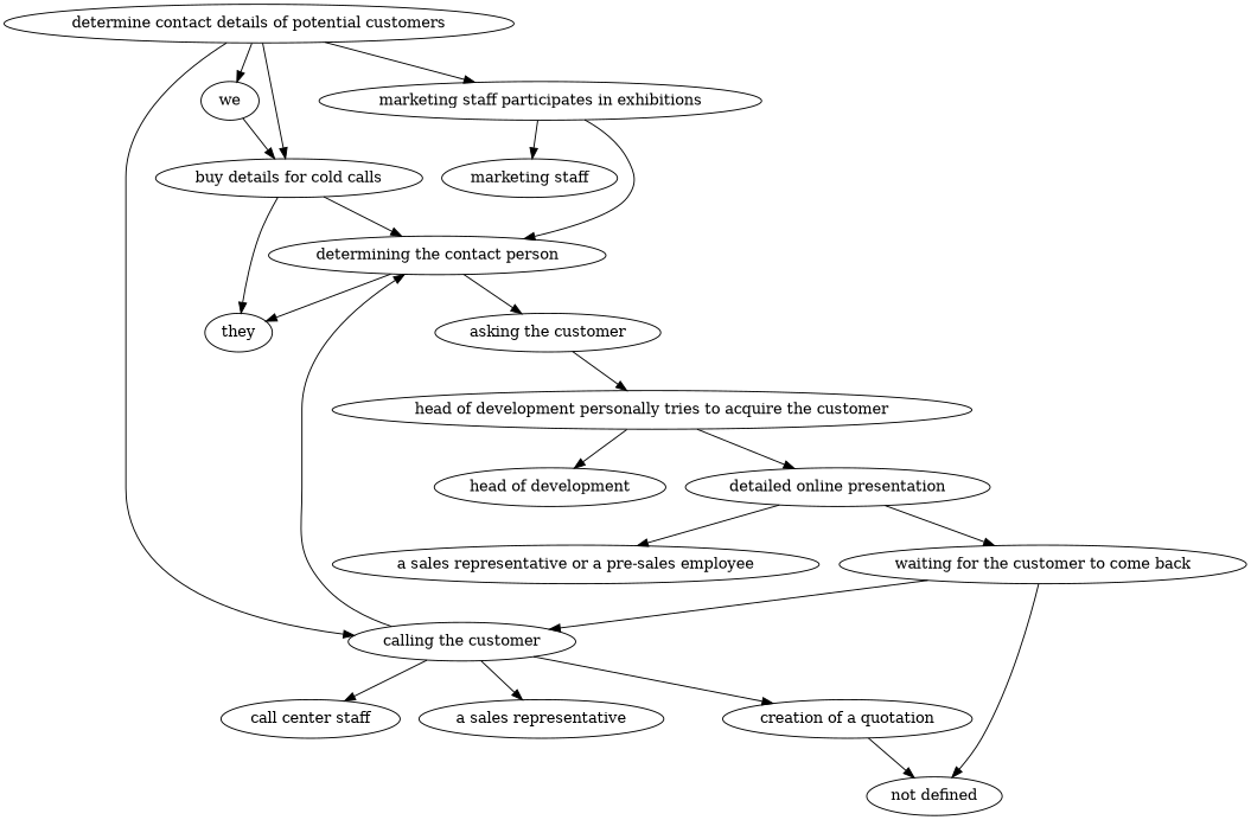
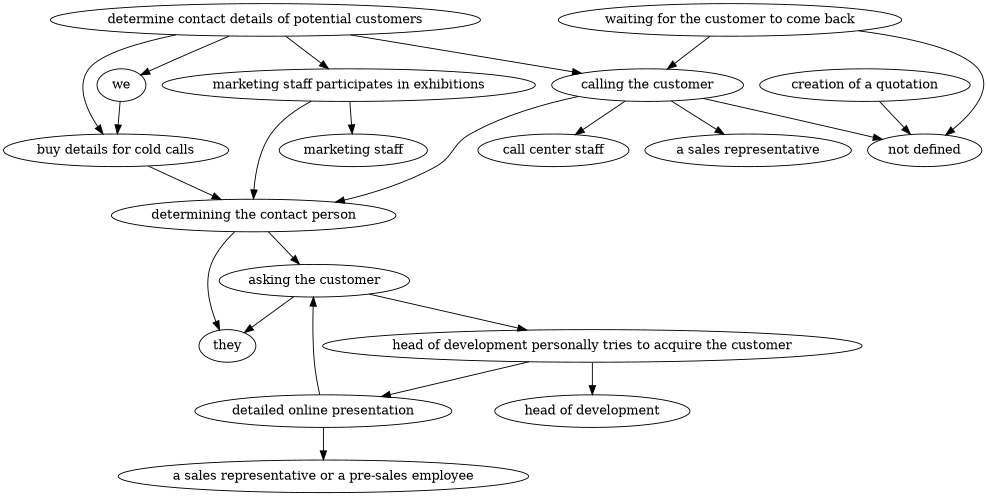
  strict digraph {
    edge [attrs="{'type': 'flow', 'label': 'flow'}"]
    "determine contact details of potential customers" [attrs="{'type': 'Activity', 'label': 'determine contact details of potential customers'}"]
    "buy details for cold calls" [attrs="{'type': 'Activity', 'label': 'buy details for cold calls'}"]
    "marketing staff participates in exhibitions" [attrs="{'type': 'Activity', 'label': 'marketing staff participates in exhibitions'}"]
    "calling the customer" [attrs="{'type': 'Activity', 'label': 'calling the customer'}"]
    we [attrs="{'type': 'Actor', 'label': 'we'}"]
    "determining the contact person" [attrs="{'type': 'Activity', 'label': 'determining the contact person'}"]
    "marketing staff" [attrs="{'type': 'Actor', 'label': 'marketing staff'}"]
    "creation of a quotation" [attrs="{'type': 'Activity', 'label': 'creation of a quotation'}"]
    "call center staff" [attrs="{'type': 'Actor', 'label': 'call center staff'}"]
    "a sales representative" [attrs="{'type': 'Actor', 'label': 'a sales representative'}"]
    "asking the customer" [attrs="{'type': 'Activity', 'label': 'asking the customer'}"]
    they [attrs="{'type': 'Actor', 'label': 'they'}"]
    "not defined" [attrs="{'type': 'Actor', 'label': 'not defined'}"]
    "head of development personally tries to acquire the customer" [attrs="{'type': 'Activity', 'label': 'head of development personally tries to acquire the customer'}"]
    "detailed online presentation" [attrs="{'type': 'Activity', 'label': 'detailed online presentation'}"]
    "head of development" [attrs="{'type': 'Actor', 'label': 'head of development'}"]
    "waiting for the customer to come back" [attrs="{'type': 'Activity', 'label': 'waiting for the customer to come back'}"]
    "a sales representative or a pre-sales employee" [attrs="{'type': 'Actor', 'label': 'a sales representative or a pre-sales employee'}"]
    "determine contact details of potential customers" -> "buy details for cold calls"
    "determine contact details of potential customers" -> "marketing staff participates in exhibitions"
    "determine contact details of potential customers" -> "calling the customer"
    "determine contact details of potential customers" -> we [attrs="{'type': 'actor performer', 'label': 'actor performer'}"]
    "buy details for cold calls" -> "determining the contact person"
    "marketing staff participates in exhibitions" -> "determining the contact person"
    "marketing staff participates in exhibitions" -> "marketing staff" [attrs="{'type': 'actor performer', 'label': 'actor performer'}"]
    "calling the customer" -> "determining the contact person"
-   "calling the customer" -> "creation of a quotation"
+   "calling the customer" -> "not defined"
    "calling the customer" -> "call center staff" [attrs="{'type': 'actor performer', 'label': 'actor performer'}"]
    "calling the customer" -> "a sales representative" [attrs="{'type': 'actor performer', 'label': 'actor performer'}"]
    we -> "buy details for cold calls" [attrs="{'type': 'actor performer', 'label': 'actor performer'}"]
    "determining the contact person" -> "asking the customer"
    "determining the contact person" -> they [attrs="{'type': 'actor performer', 'label': 'actor performer'}"]
    "creation of a quotation" -> "not defined" [attrs="{'type': 'actor performer', 'label': 'actor performer'}"]
-   "buy details for cold calls" -> they [attrs="{'type': 'actor performer', 'label': 'actor performer'}"]
+   "asking the customer" -> they [attrs="{'type': 'actor performer', 'label': 'actor performer'}"]
    "asking the customer" -> "head of development personally tries to acquire the customer"
    "head of development personally tries to acquire the customer" -> "detailed online presentation"
    "head of development personally tries to acquire the customer" -> "head of development" [attrs="{'type': 'actor performer', 'label': 'actor performer'}"]
-   "detailed online presentation" -> "waiting for the customer to come back"
+   "detailed online presentation" -> "asking the customer"
    "detailed online presentation" -> "a sales representative or a pre-sales employee" [attrs="{'type': 'actor performer', 'label': 'actor performer'}"]
    "waiting for the customer to come back" -> "calling the customer"
    "waiting for the customer to come back" -> "not defined" [attrs="{'type': 'actor performer', 'label': 'actor performer'}"]
  }
